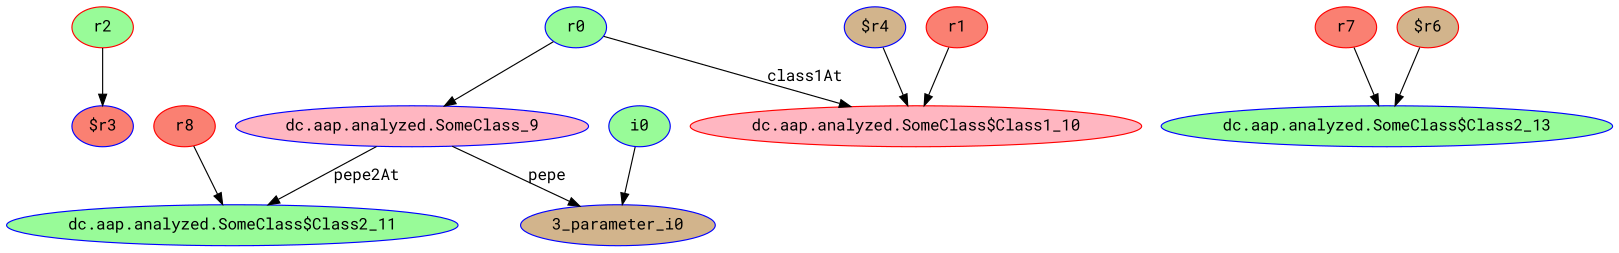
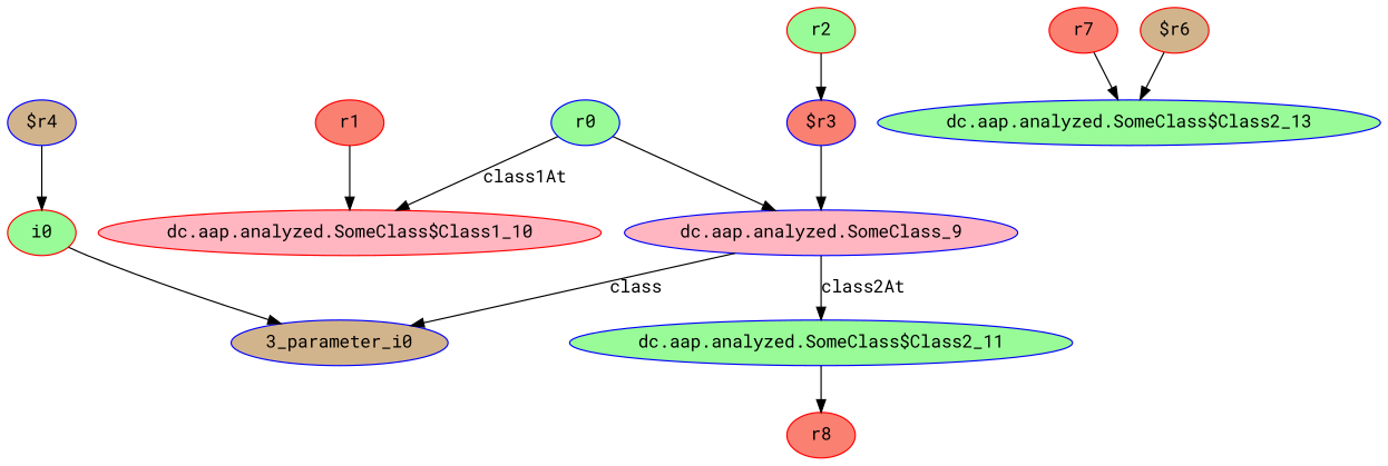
  digraph {
    fontname="Roboto Mono"
    node [color=blue fillcolor=palegreen fontname="Roboto Mono" style=filled]
    edge [fontname="Roboto Mono"]
    r2 [color=red]
    "$r3" [fillcolor=salmon]
    "dc.aap.analyzed.SomeClass_9" [fillcolor=lightpink]
    "dc.aap.analyzed.SomeClass$Class2_11"
    "3_parameter_i0" [fillcolor=tan]
    "dc.aap.analyzed.SomeClass$Class1_10" [color=red fillcolor=lightpink]
    r7 [color=red fillcolor=salmon]
    "dc.aap.analyzed.SomeClass$Class2_13"
    "$r4" [fillcolor=tan]
    r8 [color=red fillcolor=salmon]
-   i0
+   i0 [color=red]
    "$r6" [color=red fillcolor=tan]
    r0
    r1 [color=red fillcolor=salmon]
    r2 -> "$r3"
-   "dc.aap.analyzed.SomeClass_9" -> "dc.aap.analyzed.SomeClass$Class2_11" [label=pepe2At]
-   "dc.aap.analyzed.SomeClass_9" -> "3_parameter_i0" [label=pepe]
+   "$r3" -> "dc.aap.analyzed.SomeClass_9"
+   "dc.aap.analyzed.SomeClass_9" -> "dc.aap.analyzed.SomeClass$Class2_11" [label=class2At]
+   "dc.aap.analyzed.SomeClass_9" -> "3_parameter_i0" [label=class]
    r7 -> "dc.aap.analyzed.SomeClass$Class2_13"
-   "$r4" -> "dc.aap.analyzed.SomeClass$Class1_10"
-   r8 -> "dc.aap.analyzed.SomeClass$Class2_11"
+   "$r4" -> i0
+   "dc.aap.analyzed.SomeClass$Class2_11" -> r8
    i0 -> "3_parameter_i0"
    "$r6" -> "dc.aap.analyzed.SomeClass$Class2_13"
    r0 -> "dc.aap.analyzed.SomeClass_9"
    r0 -> "dc.aap.analyzed.SomeClass$Class1_10" [label=class1At]
    r1 -> "dc.aap.analyzed.SomeClass$Class1_10"
  }
